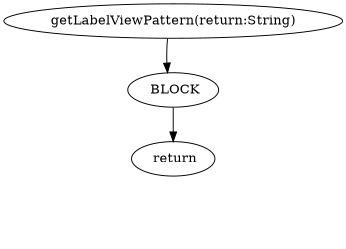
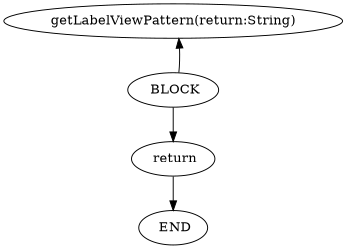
  digraph {
    edge [color=black]
    n1 [label="getLabelViewPattern(return:String)"]
    n2 [label=" BLOCK"]
    n3 [label=" return"]
-   n1 -> n2
+   n4 [label=" END"]
+   n2 -> n1
    n2 -> n3
+   n3 -> n4
  }
